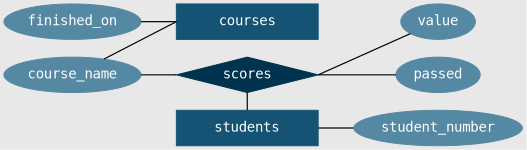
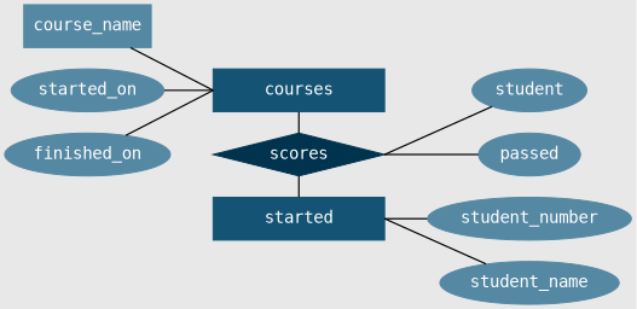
  graph {
    bgcolor="#e8e8e8"
    compound=true
    fontname="DejaVu Sans Mono"
    rankdir=LR
    splines=false
    node [color="#5588a3" fontcolor="#ffffff" fontname="DejaVu Sans Mono" shape=ellipse style=filled]
    edge [color="#000000" fontname="DejaVu Sans Mono" penwidth=1.2]
    courses [color="#145374" shape=box width=2]
    scores [color="#00334e" shape=diamond width=2]
-   students [color="#145374" shape=box width=2]
-   value
+   students [color="#145374" shape=box width=2 label=started]
+   value [label=student]
    passed
    student_number
-   course_name
+   student_name
+   course_name [shape=box]
+   started_on
    finished_on
    subgraph sub_1 {
      rank=same
      courses
      scores
      students
    }
-   course_name -- scores
+   courses -- scores
    scores -- students
    scores -- value [tailport=e]
    scores -- passed [tailport=e]
    students -- student_number [tailport=e]
+   students -- student_name [tailport=e]
    course_name -- courses [headport=w]
+   started_on -- courses [headport=w]
    finished_on -- courses [headport=w]
  }
